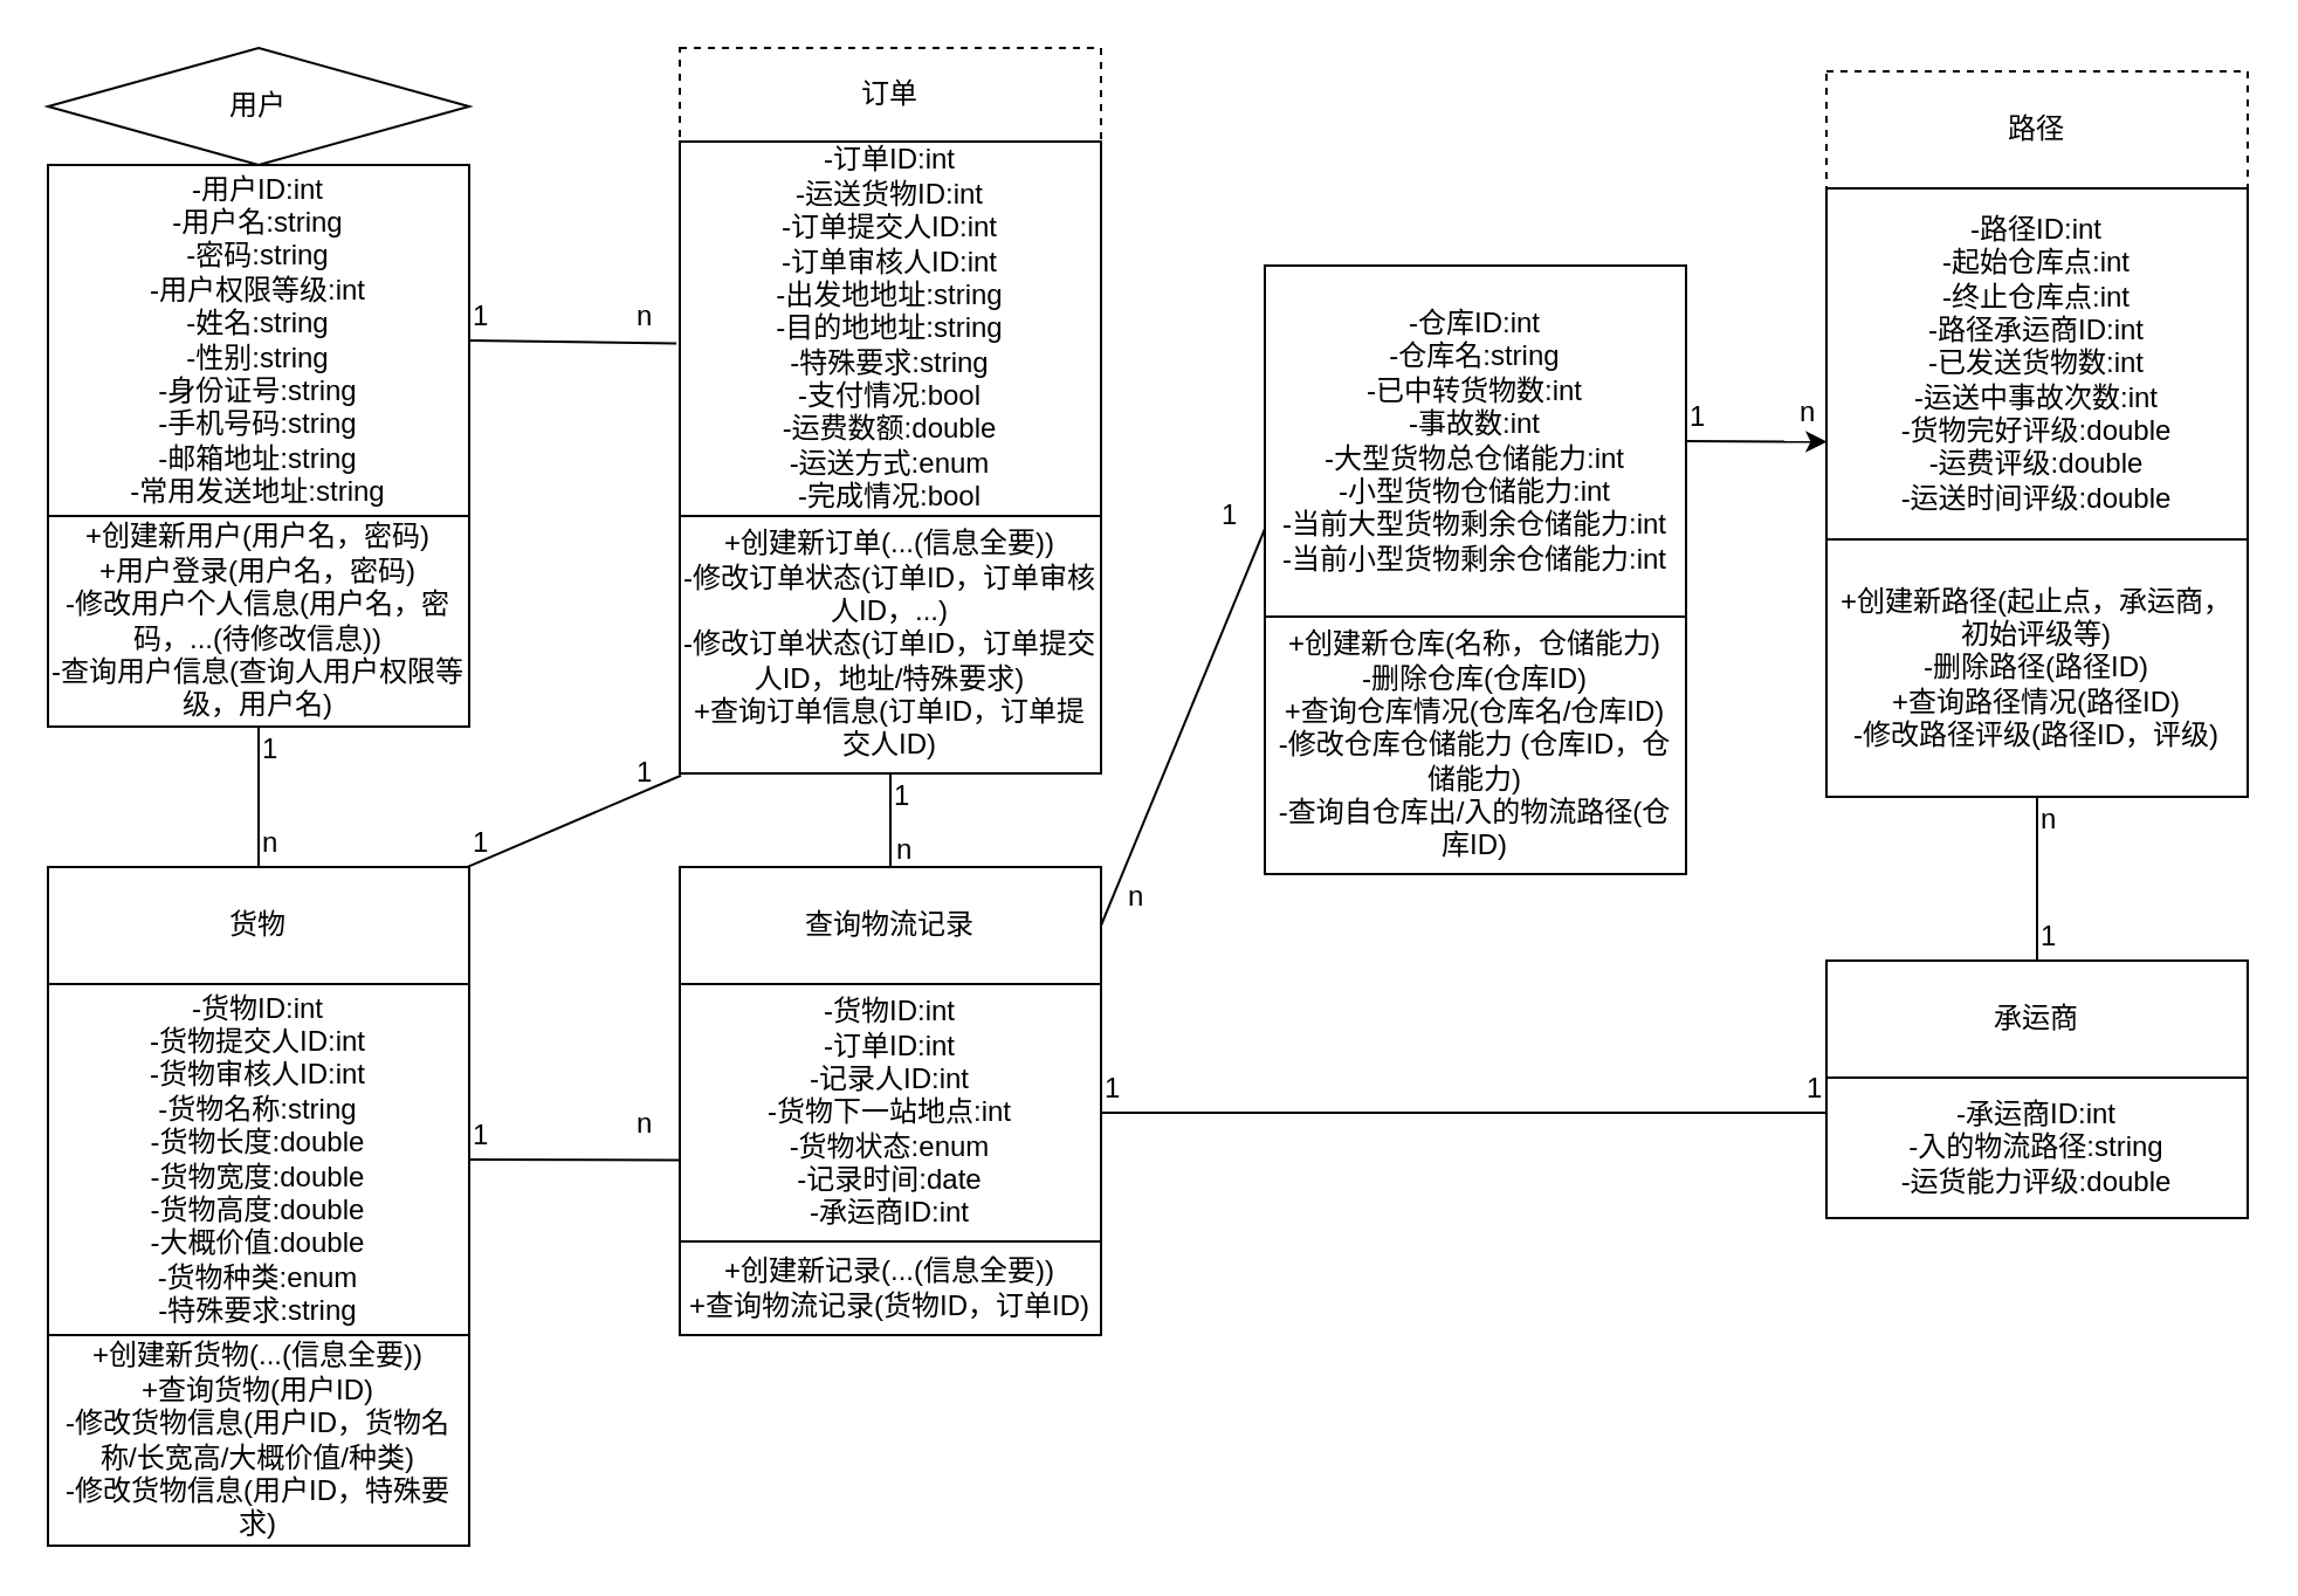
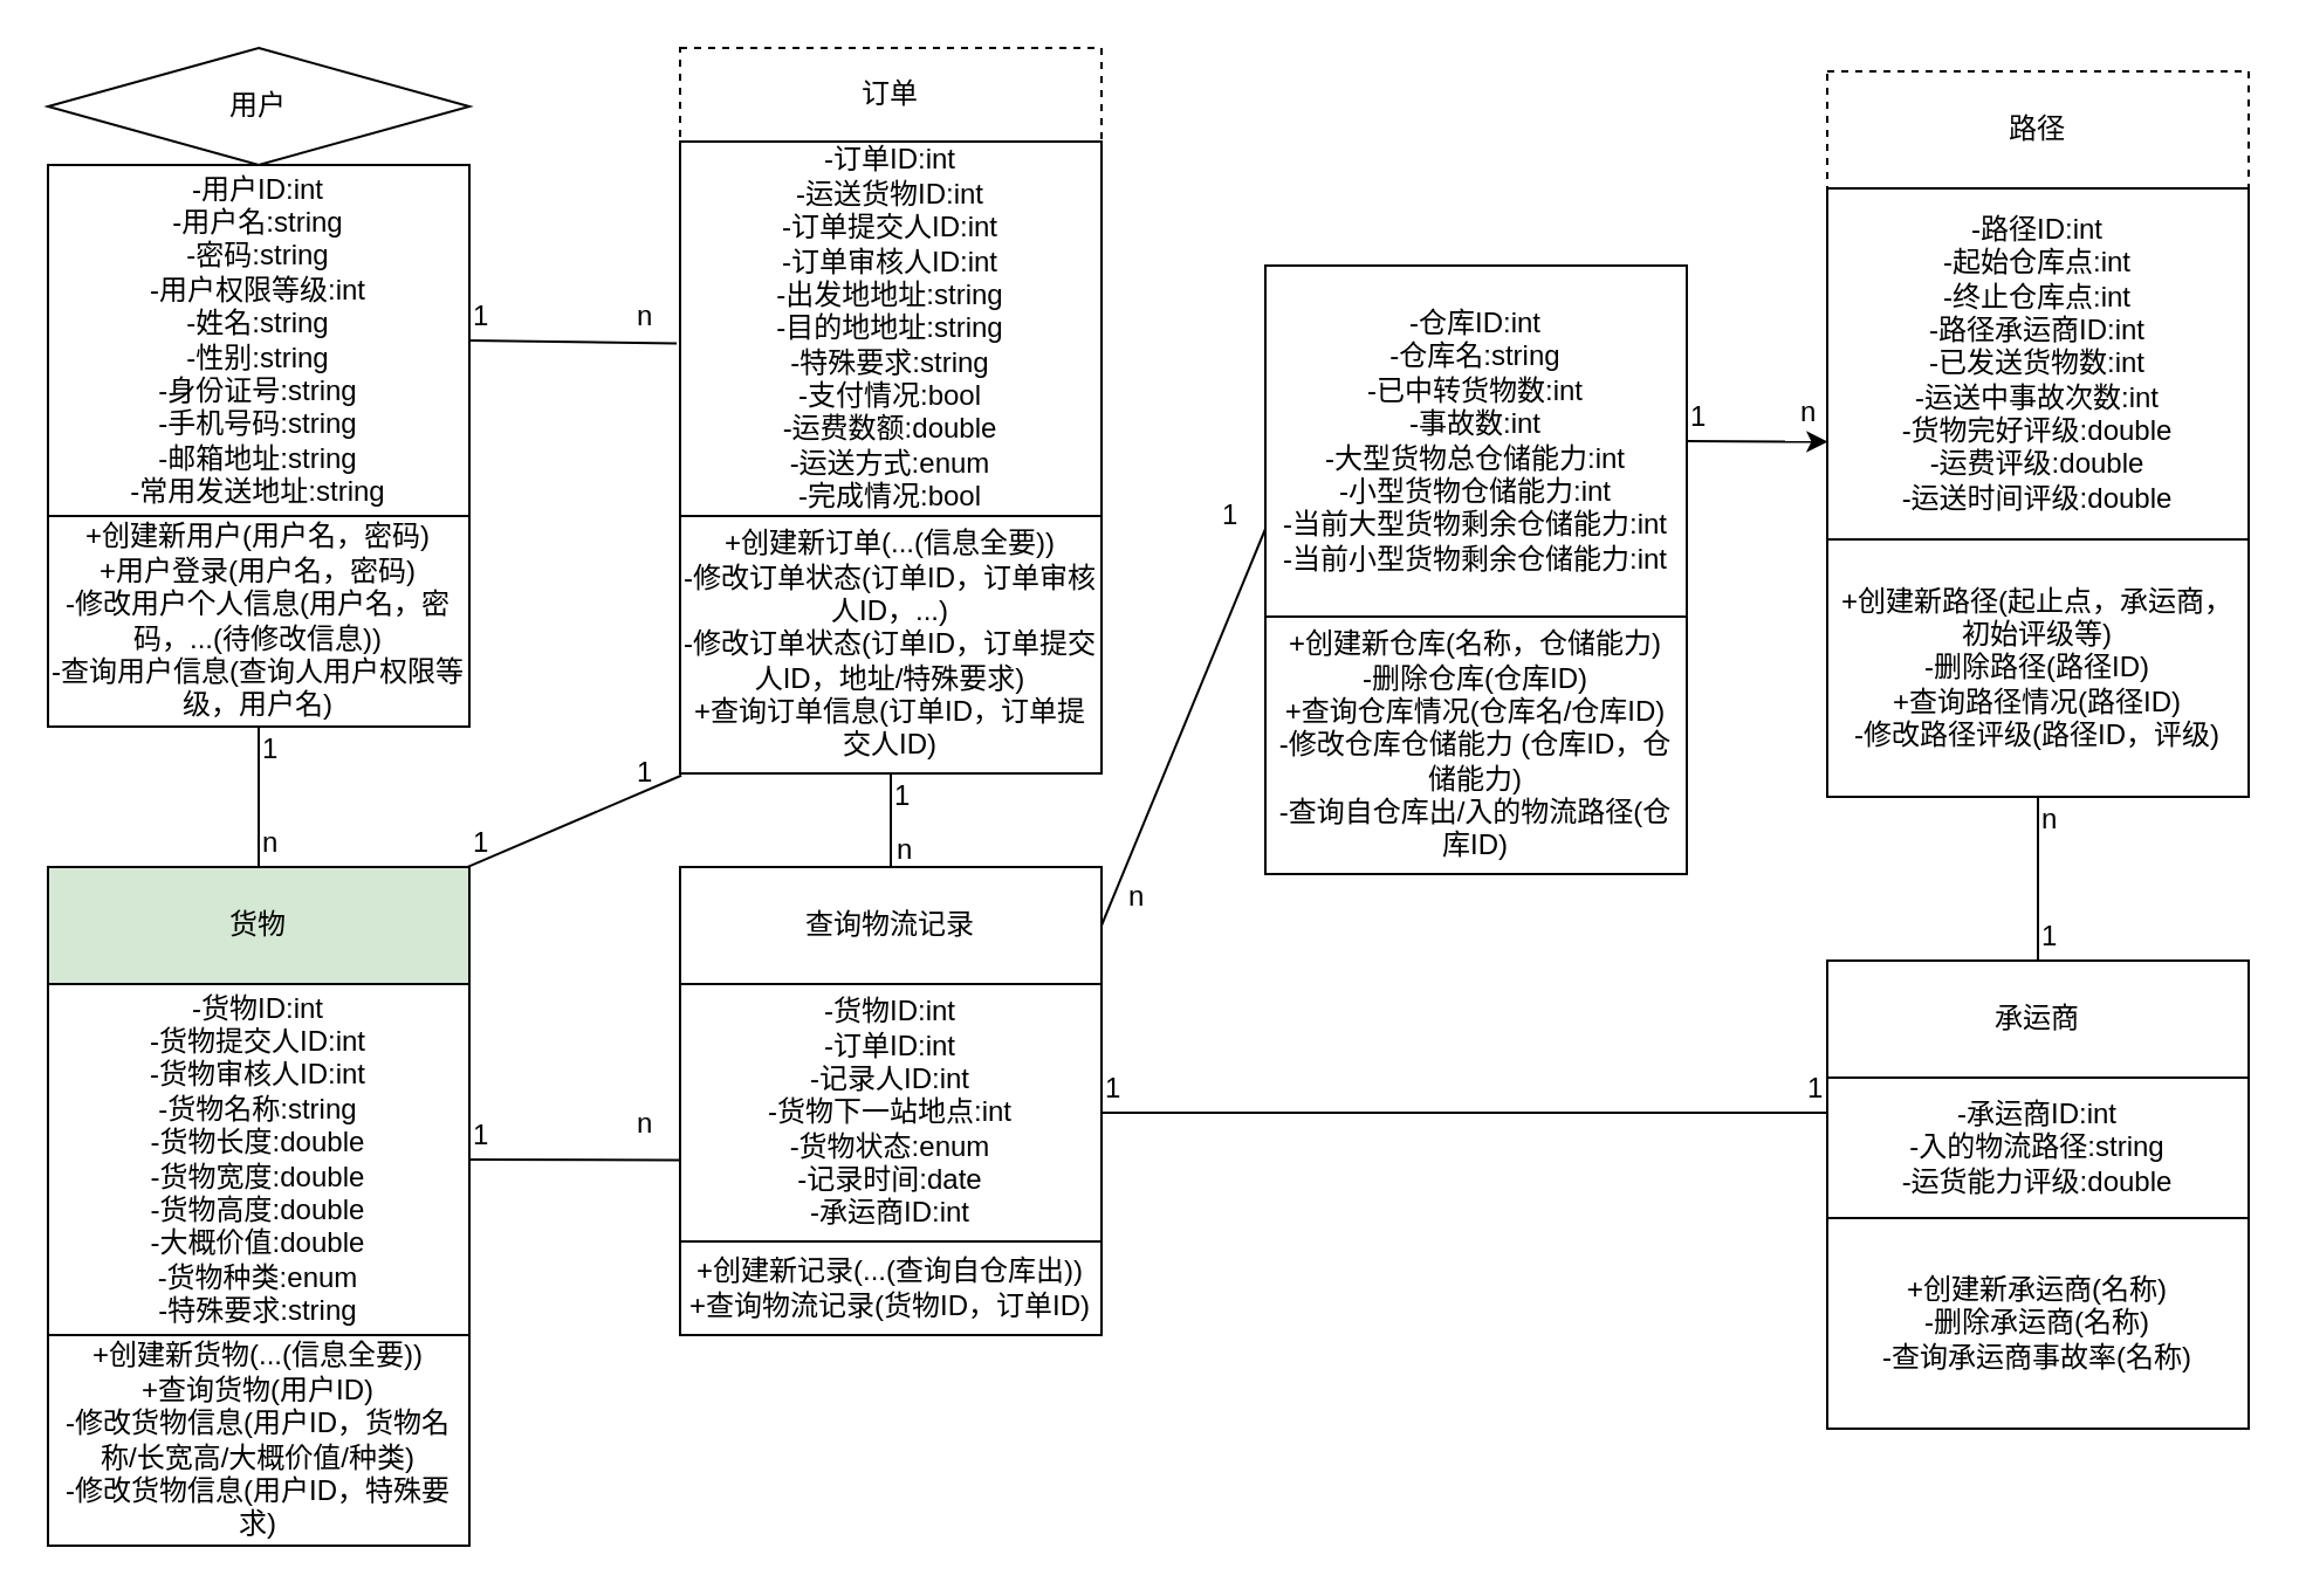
  <mxCell id="0" />
  <mxCell id="1" parent="0" />
  <mxCell id="2" value="用户" style="rhombus;whiteSpace=wrap;html=1;" vertex="1" parent="1"><mxGeometry x="20" y="20" width="180" height="50" as="geometry" /></mxCell>
  <mxCell id="3" value="-用户ID:int&lt;br&gt;-用户名:string&lt;br&gt;-密码:string&lt;br&gt;-用户权限等级:int&lt;br&gt;-姓名:string&lt;br&gt;-性别:string&lt;br&gt;-身份证号:string&lt;br&gt;-手机号码:string&lt;br&gt;-邮箱地址:string&lt;br&gt;-常用发送地址:string" style="rounded=0;whiteSpace=wrap;html=1;" vertex="1" parent="1"><mxGeometry x="20" y="70" width="180" height="150" as="geometry" /></mxCell>
  <mxCell id="4" value="+创建新用户(用户名，密码)&lt;br&gt;+用户登录(用户名，密码)&lt;br&gt;-修改用户个人信息(用户名，密码，...(待修改信息))&lt;br&gt;-查询用户信息(查询人用户权限等级，用户名)" style="rounded=0;whiteSpace=wrap;html=1;" vertex="1" parent="1"><mxGeometry x="20" y="220" width="180" height="90" as="geometry" /></mxCell>
  <mxCell id="5" value="" style="endArrow=none;html=1;entryX=1;entryY=0.5;entryDx=0;entryDy=0;exitX=-0.008;exitY=0.539;exitDx=0;exitDy=0;exitPerimeter=0;" edge="1" parent="1" source="9" target="3"><mxGeometry width="50" height="50" relative="1" as="geometry"><mxPoint x="290" y="145" as="sourcePoint" /><mxPoint x="100" y="320" as="targetPoint" /></mxGeometry></mxCell>
  <mxCell id="6" value="1" style="text;html=1;resizable=0;points=[];autosize=1;align=left;verticalAlign=top;spacingTop=-4;" vertex="1" parent="1"><mxGeometry x="200" y="125" width="20" height="20" as="geometry" /></mxCell>
  <mxCell id="7" value="n" style="text;html=1;resizable=0;points=[];autosize=1;align=left;verticalAlign=top;spacingTop=-4;" vertex="1" parent="1"><mxGeometry x="270" y="125" width="20" height="20" as="geometry" /></mxCell>
  <mxCell id="8" value="订单" style="rounded=0;whiteSpace=wrap;html=1;dashed=1;" vertex="1" parent="1"><mxGeometry x="290" y="20" width="180" height="40" as="geometry" /></mxCell>
  <mxCell id="9" value="-订单ID:int&lt;br&gt;-运送货物ID:int&lt;br&gt;-订单提交人ID:int&lt;br&gt;-订单审核人ID:int&lt;br&gt;-出发地地址:string&lt;br&gt;-目的地地址:string&lt;br&gt;-特殊要求:string&lt;br&gt;-支付情况:bool&lt;br&gt;-运费数额:double&lt;br&gt;-运送方式:enum&lt;br&gt;-完成情况:bool" style="rounded=0;whiteSpace=wrap;html=1;" vertex="1" parent="1"><mxGeometry x="290" y="60" width="180" height="160" as="geometry" /></mxCell>
  <mxCell id="10" value="+创建新订单(...(信息全要))&lt;br&gt;-修改订单状态(订单ID，订单审核人ID，...)&lt;br&gt;-修改订单状态(订单ID，订单提交人ID，地址/特殊要求)&lt;br&gt;+查询订单信息(订单ID，订单提交人ID)" style="rounded=0;whiteSpace=wrap;html=1;" vertex="1" parent="1"><mxGeometry x="290" y="220" width="180" height="110" as="geometry" /></mxCell>
  <mxCell id="11" value="" style="endArrow=none;html=1;entryX=0.5;entryY=1;entryDx=0;entryDy=0;exitX=0.5;exitY=0;exitDx=0;exitDy=0;" edge="1" parent="1" source="12" target="4"><mxGeometry width="50" height="50" relative="1" as="geometry"><mxPoint x="110" y="370" as="sourcePoint" /><mxPoint x="100" y="340" as="targetPoint" /></mxGeometry></mxCell>
- <mxCell id="12" value="货物" style="rounded=0;whiteSpace=wrap;html=1;" vertex="1" parent="1"><mxGeometry x="20" y="370" width="180" height="50" as="geometry" /></mxCell>
+ <mxCell id="12" value="货物" style="rounded=0;whiteSpace=wrap;html=1;fillColor=#d5e8d4;" vertex="1" parent="1"><mxGeometry x="20" y="370" width="180" height="50" as="geometry" /></mxCell>
  <mxCell id="13" value="-货物ID:int&lt;br&gt;-货物提交人ID:int&lt;br&gt;-货物审核人ID:int&lt;br&gt;-货物名称:string&lt;br&gt;-货物长度:double&lt;br&gt;-货物宽度:double&lt;br&gt;-货物高度:double&lt;br&gt;-大概价值:double&lt;br&gt;-货物种类:enum&lt;br&gt;-特殊要求:string" style="rounded=0;whiteSpace=wrap;html=1;" vertex="1" parent="1"><mxGeometry x="20" y="420" width="180" height="150" as="geometry" /></mxCell>
  <mxCell id="14" value="+创建新货物(...(信息全要))&lt;br&gt;+查询货物(用户ID)&lt;br&gt;-修改货物信息(用户ID，货物名称/长宽高/大概价值/种类)&lt;br&gt;-修改货物信息(用户ID，特殊要求)" style="rounded=0;whiteSpace=wrap;html=1;" vertex="1" parent="1"><mxGeometry x="20" y="570" width="180" height="90" as="geometry" /></mxCell>
  <mxCell id="15" value="查询物流记录" style="rounded=0;whiteSpace=wrap;html=1;" vertex="1" parent="1"><mxGeometry x="290" y="370" width="180" height="50" as="geometry" /></mxCell>
  <mxCell id="16" value="-货物ID:int&lt;br&gt;-订单ID:int&lt;br&gt;-记录人ID:int&lt;br&gt;-货物下一站地点:int&lt;br&gt;-货物状态:enum&lt;br&gt;-记录时间:date&lt;br&gt;-承运商ID:int" style="rounded=0;whiteSpace=wrap;html=1;" vertex="1" parent="1"><mxGeometry x="290" y="420" width="180" height="110" as="geometry" /></mxCell>
- <mxCell id="17" value="+创建新记录(...(信息全要))&lt;br&gt;+查询物流记录(货物ID，订单ID)&lt;br&gt;" style="rounded=0;whiteSpace=wrap;html=1;" vertex="1" parent="1"><mxGeometry x="290" y="530" width="180" height="40" as="geometry" /></mxCell>
+ <mxCell id="17" value="+创建新记录(...(查询自仓库出))&lt;br&gt;+查询物流记录(货物ID，订单ID)&lt;br&gt;" style="rounded=0;whiteSpace=wrap;html=1;" vertex="1" parent="1"><mxGeometry x="290" y="530" width="180" height="40" as="geometry" /></mxCell>
  <mxCell id="18" value="" style="endArrow=none;html=1;entryX=0.5;entryY=1;entryDx=0;entryDy=0;exitX=0.5;exitY=0;exitDx=0;exitDy=0;" edge="1" parent="1" source="15" target="10"><mxGeometry width="50" height="50" relative="1" as="geometry"><mxPoint x="120" y="380" as="sourcePoint" /><mxPoint x="120" y="320" as="targetPoint" /></mxGeometry></mxCell>
  <mxCell id="19" value="1" style="text;html=1;resizable=0;points=[];autosize=1;align=left;verticalAlign=top;spacingTop=-4;" vertex="1" parent="1"><mxGeometry x="380" y="330" width="20" height="20" as="geometry" /></mxCell>
  <mxCell id="20" value="n" style="text;html=1;resizable=0;points=[];autosize=1;align=left;verticalAlign=top;spacingTop=-4;" vertex="1" parent="1"><mxGeometry x="381" y="353" width="20" height="20" as="geometry" /></mxCell>
  <mxCell id="21" value="1" style="text;html=1;resizable=0;points=[];autosize=1;align=left;verticalAlign=top;spacingTop=-4;" vertex="1" parent="1"><mxGeometry x="110" y="310" width="20" height="20" as="geometry" /></mxCell>
  <mxCell id="22" value="n" style="text;html=1;resizable=0;points=[];autosize=1;align=left;verticalAlign=top;spacingTop=-4;" vertex="1" parent="1"><mxGeometry x="110" y="350" width="20" height="20" as="geometry" /></mxCell>
  <mxCell id="23" value="" style="endArrow=none;html=1;entryX=0.003;entryY=1.008;entryDx=0;entryDy=0;entryPerimeter=0;exitX=0.993;exitY=0.004;exitDx=0;exitDy=0;exitPerimeter=0;" edge="1" parent="1" source="12" target="10"><mxGeometry width="50" height="50" relative="1" as="geometry"><mxPoint x="200" y="370" as="sourcePoint" /><mxPoint x="70" y="680" as="targetPoint" /></mxGeometry></mxCell>
  <mxCell id="24" value="1" style="text;html=1;resizable=0;points=[];autosize=1;align=left;verticalAlign=top;spacingTop=-4;" vertex="1" parent="1"><mxGeometry x="200" y="350" width="20" height="20" as="geometry" /></mxCell>
  <mxCell id="25" value="1" style="text;html=1;resizable=0;points=[];autosize=1;align=left;verticalAlign=top;spacingTop=-4;" vertex="1" parent="1"><mxGeometry x="270" y="320" width="20" height="20" as="geometry" /></mxCell>
  <mxCell id="26" value="" style="endArrow=none;html=1;entryX=-0.001;entryY=0.684;entryDx=0;entryDy=0;exitX=1;exitY=0.5;exitDx=0;exitDy=0;entryPerimeter=0;" edge="1" parent="1" source="13" target="16"><mxGeometry width="50" height="50" relative="1" as="geometry"><mxPoint x="210.24" y="514.7" as="sourcePoint" /><mxPoint x="302.04" y="475.38" as="targetPoint" /></mxGeometry></mxCell>
  <mxCell id="27" value="1" style="text;html=1;resizable=0;points=[];autosize=1;align=left;verticalAlign=top;spacingTop=-4;" vertex="1" parent="1"><mxGeometry x="200" y="475" width="20" height="20" as="geometry" /></mxCell>
  <mxCell id="28" value="n" style="text;html=1;resizable=0;points=[];autosize=1;align=left;verticalAlign=top;spacingTop=-4;" vertex="1" parent="1"><mxGeometry x="270" y="470" width="20" height="20" as="geometry" /></mxCell>
  <mxCell id="29" value="承运商" style="rounded=0;whiteSpace=wrap;html=1;" vertex="1" parent="1"><mxGeometry x="780" y="410" width="180" height="50" as="geometry" /></mxCell>
  <mxCell id="30" value="-承运商ID:int&lt;br&gt;-入的物流路径:string&lt;br&gt;-运货能力评级:double" style="rounded=0;whiteSpace=wrap;html=1;" vertex="1" parent="1"><mxGeometry x="780" y="460" width="180" height="60" as="geometry" /></mxCell>
+ <mxCell id="31" value="+创建新承运商(名称)&lt;br&gt;-删除承运商(名称)&lt;br&gt;-查询承运商事故率(名称)" style="rounded=0;whiteSpace=wrap;html=1;" vertex="1" parent="1"><mxGeometry x="780" y="520" width="180" height="90" as="geometry" /></mxCell>
  <mxCell id="32" value="" style="endArrow=none;html=1;entryX=0.5;entryY=0;entryDx=0;entryDy=0;exitX=0.5;exitY=1;exitDx=0;exitDy=0;" edge="1" parent="1" target="29" source="37"><mxGeometry width="50" height="50" relative="1" as="geometry"><mxPoint x="660" y="350" as="sourcePoint" /><mxPoint x="680" y="200" as="targetPoint" /></mxGeometry></mxCell>
  <mxCell id="33" value="1" style="text;html=1;resizable=0;points=[];autosize=1;align=left;verticalAlign=top;spacingTop=-4;" vertex="1" parent="1"><mxGeometry x="870" y="390" width="20" height="20" as="geometry" /></mxCell>
  <mxCell id="34" value="n" style="text;html=1;resizable=0;points=[];autosize=1;align=left;verticalAlign=top;spacingTop=-4;" vertex="1" parent="1"><mxGeometry x="870" y="340" width="20" height="20" as="geometry" /></mxCell>
  <mxCell id="35" value="路径" style="rounded=0;whiteSpace=wrap;html=1;dashed=1;" vertex="1" parent="1"><mxGeometry x="780" y="30" width="180" height="50" as="geometry" /></mxCell>
  <mxCell id="36" value="-路径ID:int&lt;br&gt;-起始仓库点:int&lt;br&gt;-终止仓库点:int&lt;br&gt;-路径承运商ID:int&lt;br&gt;-已发送货物数:int&lt;br&gt;-运送中事故次数:int&lt;br&gt;-货物完好评级:double&lt;br&gt;-运费评级:double&lt;br&gt;-运送时间评级:double" style="rounded=0;whiteSpace=wrap;html=1;" vertex="1" parent="1"><mxGeometry x="780" y="80" width="180" height="150" as="geometry" /></mxCell>
  <mxCell id="37" value="+创建新路径(起止点，承运商，初始评级等)&lt;br&gt;-删除路径(路径ID)&lt;br&gt;+查询路径情况(路径ID)&lt;br&gt;-修改路径评级(路径ID，评级)" style="rounded=0;whiteSpace=wrap;html=1;" vertex="1" parent="1"><mxGeometry x="780" y="230" width="180" height="110" as="geometry" /></mxCell>
  <mxCell id="38" value="" style="endArrow=none;html=1;entryX=1;entryY=0.5;entryDx=0;entryDy=0;exitX=0;exitY=0.25;exitDx=0;exitDy=0;" edge="1" parent="1" source="30" target="16"><mxGeometry width="50" height="50" relative="1" as="geometry"><mxPoint x="20" y="730" as="sourcePoint" /><mxPoint x="70" y="680" as="targetPoint" /></mxGeometry></mxCell>
  <mxCell id="39" value="1" style="text;html=1;resizable=0;points=[];autosize=1;align=left;verticalAlign=top;spacingTop=-4;" vertex="1" parent="1"><mxGeometry x="470" y="455" width="20" height="20" as="geometry" /></mxCell>
  <mxCell id="40" value="1" style="text;html=1;resizable=0;points=[];autosize=1;align=left;verticalAlign=top;spacingTop=-4;" vertex="1" parent="1"><mxGeometry x="770" y="455" width="20" height="20" as="geometry" /></mxCell>
  <mxCell id="41" value="-仓库ID:int&lt;br&gt;-仓库名:string&lt;br&gt;-已中转货物数:int&lt;br&gt;-事故数:int&lt;br&gt;-大型货物总仓储能力:int&lt;br&gt;-小型货物仓储能力:int&lt;br&gt;-当前大型货物剩余仓储能力:int&lt;br&gt;-当前小型货物剩余仓储能力:int" style="rounded=0;whiteSpace=wrap;html=1;" vertex="1" parent="1"><mxGeometry x="540" y="113" width="180" height="150" as="geometry" /></mxCell>
  <mxCell id="42" value="+创建新仓库(名称，仓储能力)&lt;br&gt;-删除仓库(仓库ID)&lt;br&gt;+查询仓库情况(仓库名/仓库ID)&lt;br&gt;-修改仓库仓储能力 (仓库ID，仓储能力)&lt;br&gt;-查询自仓库出/入的物流路径(仓库ID)" style="rounded=0;whiteSpace=wrap;html=1;" vertex="1" parent="1"><mxGeometry x="540" y="263" width="180" height="110" as="geometry" /></mxCell>
  <mxCell id="43" value="" style="endArrow=classic;html=1;exitX=1;exitY=0.5;exitDx=0;exitDy=0;entryX=0.001;entryY=0.722;entryDx=0;entryDy=0;entryPerimeter=0;" edge="1" parent="1" source="41" target="36"><mxGeometry width="50" height="50" relative="1" as="geometry"><mxPoint x="750" y="230" as="sourcePoint" /><mxPoint x="760" y="200" as="targetPoint" /></mxGeometry></mxCell>
  <mxCell id="44" value="1" style="text;html=1;resizable=0;points=[];autosize=1;align=left;verticalAlign=top;spacingTop=-4;" vertex="1" parent="1"><mxGeometry x="720" y="168" width="20" height="20" as="geometry" /></mxCell>
  <mxCell id="45" value="n" style="text;html=1;resizable=0;points=[];autosize=1;align=left;verticalAlign=top;spacingTop=-4;" vertex="1" parent="1"><mxGeometry x="767" y="166" width="20" height="20" as="geometry" /></mxCell>
  <mxCell id="46" value="" style="endArrow=none;html=1;entryX=0;entryY=0.75;entryDx=0;entryDy=0;exitX=1;exitY=0.5;exitDx=0;exitDy=0;" edge="1" parent="1" source="15" target="41"><mxGeometry width="50" height="50" relative="1" as="geometry"><mxPoint x="480" y="373" as="sourcePoint" /><mxPoint x="530" y="323" as="targetPoint" /></mxGeometry></mxCell>
  <mxCell id="47" value="1" style="text;html=1;resizable=0;points=[];autosize=1;align=left;verticalAlign=top;spacingTop=-4;" vertex="1" parent="1"><mxGeometry x="520" y="210" width="20" height="20" as="geometry" /></mxCell>
  <mxCell id="48" value="n" style="text;html=1;resizable=0;points=[];autosize=1;align=left;verticalAlign=top;spacingTop=-4;" vertex="1" parent="1"><mxGeometry x="480" y="373" width="20" height="20" as="geometry" /></mxCell>
